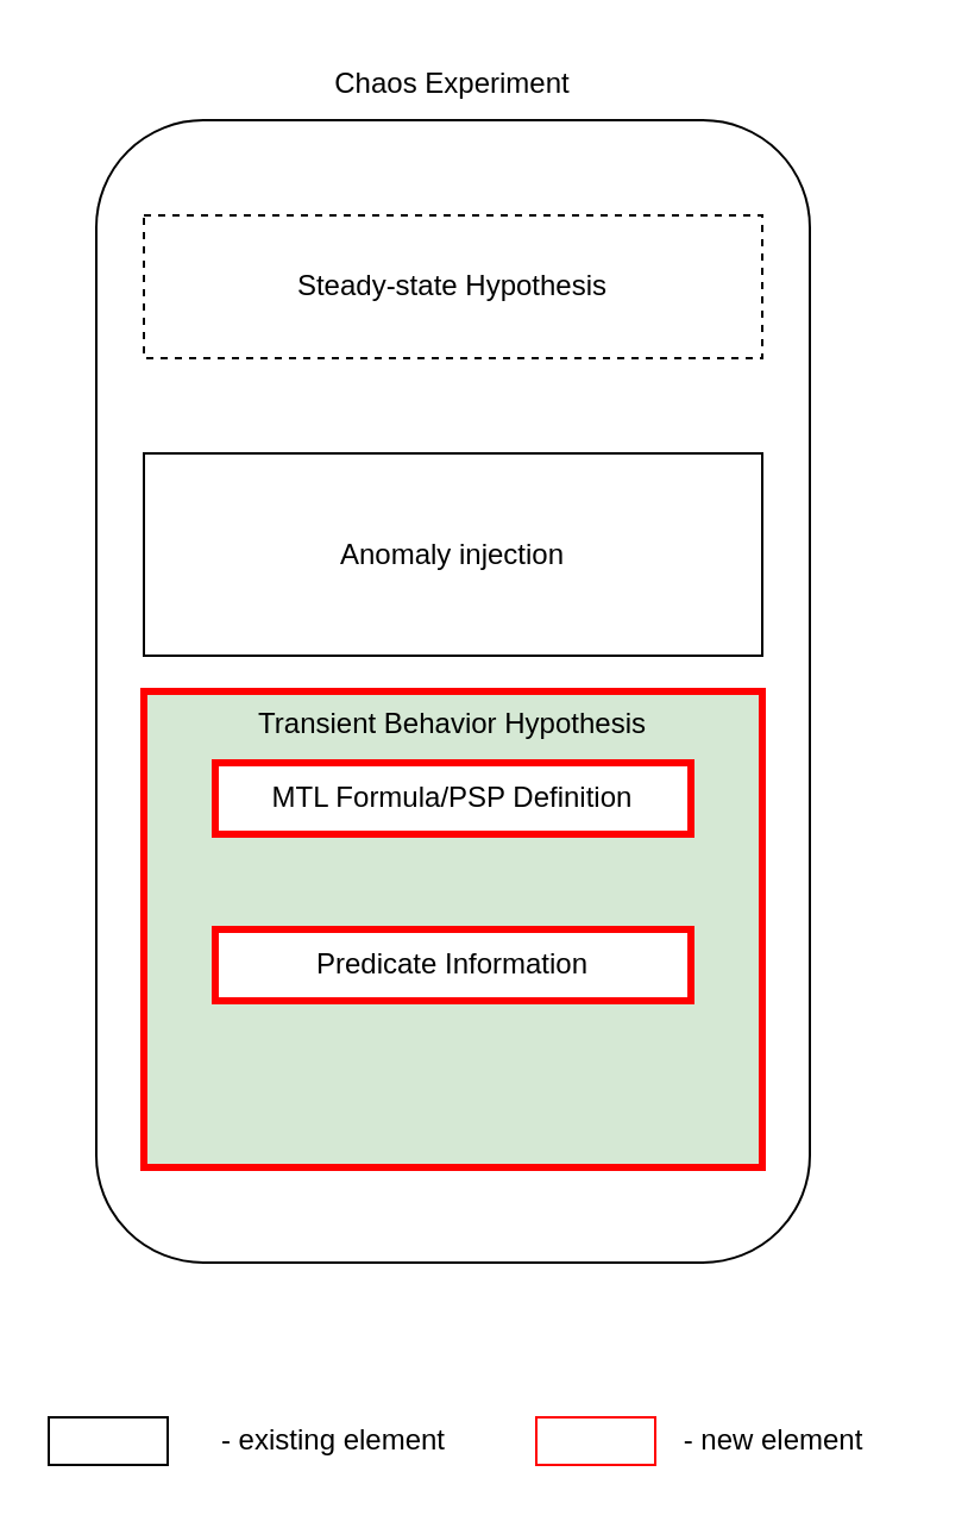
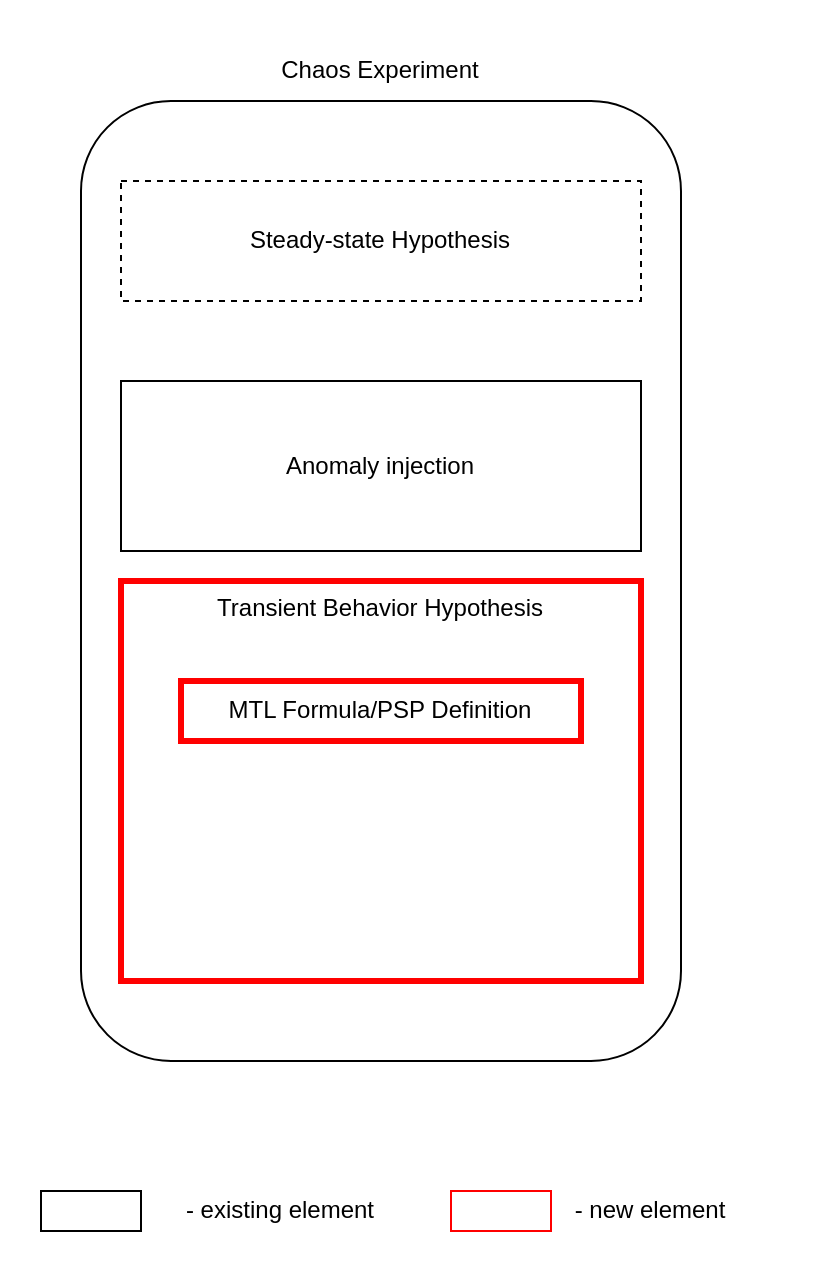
  <mxCell id="0" />
  <mxCell id="1" parent="0" />
  <mxCell id="2" value="" style="rounded=1;whiteSpace=wrap;html=1;gradientColor=none;fillColor=none;" parent="1" vertex="1"><mxGeometry x="40" y="50" width="300" height="480" as="geometry" /></mxCell>
  <mxCell id="3" value="Steady-state Hypothesis" style="rounded=0;whiteSpace=wrap;html=1;dashed=1;" parent="1" vertex="1"><mxGeometry x="60" y="90" width="260" height="60" as="geometry" /></mxCell>
  <mxCell id="4" value="Anomaly injection" style="rounded=0;whiteSpace=wrap;html=1;" parent="1" vertex="1"><mxGeometry x="60" y="190" width="260" height="85" as="geometry" /></mxCell>
- <mxCell id="5" value="Transient Behavior Hypothesis" style="rounded=0;whiteSpace=wrap;html=1;strokeColor=#FF0000;strokeWidth=3;verticalAlign=top;fillColor=#d5e8d4;" parent="1" vertex="1"><mxGeometry x="60" y="290" width="260" height="200" as="geometry" /></mxCell>
+ <mxCell id="5" value="Transient Behavior Hypothesis" style="rounded=0;whiteSpace=wrap;html=1;strokeColor=#FF0000;strokeWidth=3;verticalAlign=top;" parent="1" vertex="1"><mxGeometry x="60" y="290" width="260" height="200" as="geometry" /></mxCell>
  <mxCell id="6" value="Chaos Experiment" style="text;html=1;strokeColor=none;fillColor=none;align=center;verticalAlign=middle;whiteSpace=wrap;rounded=0;dashed=1;" parent="1" vertex="1"><mxGeometry x="130" y="20" width="120" height="30" as="geometry" /></mxCell>
- <mxCell id="7" value="MTL Formula/PSP Definition" style="rounded=0;whiteSpace=wrap;html=1;strokeColor=#FF0000;strokeWidth=3;verticalAlign=middle;" parent="1" vertex="1"><mxGeometry x="90" y="320" width="200" height="30" as="geometry" /></mxCell>
- <mxCell id="8" value="Predicate Information" style="rounded=0;whiteSpace=wrap;html=1;strokeColor=#FF0000;strokeWidth=3;verticalAlign=middle;" parent="1" vertex="1"><mxGeometry x="90" y="390" width="200" height="30" as="geometry" /></mxCell>
+ <mxCell id="7" value="MTL Formula/PSP Definition" style="rounded=0;whiteSpace=wrap;html=1;strokeColor=#FF0000;strokeWidth=3;verticalAlign=middle;" parent="1" vertex="1"><mxGeometry x="90" y="340" width="200" height="30" as="geometry" /></mxCell>
  <mxCell id="9" value="" style="rounded=0;whiteSpace=wrap;html=1;fontSize=13;" parent="1" vertex="1"><mxGeometry x="20" y="595" width="50" height="20" as="geometry" /></mxCell>
  <mxCell id="10" value="- existing element" style="text;html=1;strokeColor=none;fillColor=none;align=center;verticalAlign=middle;whiteSpace=wrap;rounded=0;" parent="1" vertex="1"><mxGeometry x="80" y="590" width="120" height="30" as="geometry" /></mxCell>
  <mxCell id="11" value="" style="rounded=0;whiteSpace=wrap;html=1;fontSize=13;strokeColor=#FF0000;fillColor=#FFFFFF;" parent="1" vertex="1"><mxGeometry x="225" y="595" width="50" height="20" as="geometry" /></mxCell>
  <mxCell id="12" value="- new element" style="text;html=1;strokeColor=none;fillColor=none;align=center;verticalAlign=middle;whiteSpace=wrap;rounded=0;" parent="1" vertex="1"><mxGeometry x="265" y="590" width="120" height="30" as="geometry" /></mxCell>
